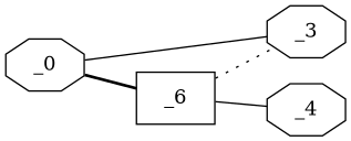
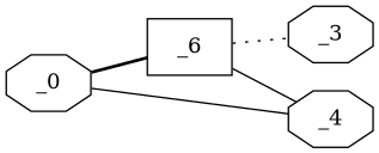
  graph {
    rankdir=LR
    node [shape=octagon]
    edge [style=solid valence=1]
    _0 [x=32 y=24]
    n2 [label=_6 shape=box x=41 y=36]
    _3 [x=97 y=35]
    _4 [x=122 y=72]
    _0 -- n2 [style=bold]
-   _0 -- _3
+   _0 -- _4
    n2 -- _3 [style=dotted valence=2]
    n2 -- _4
  }
